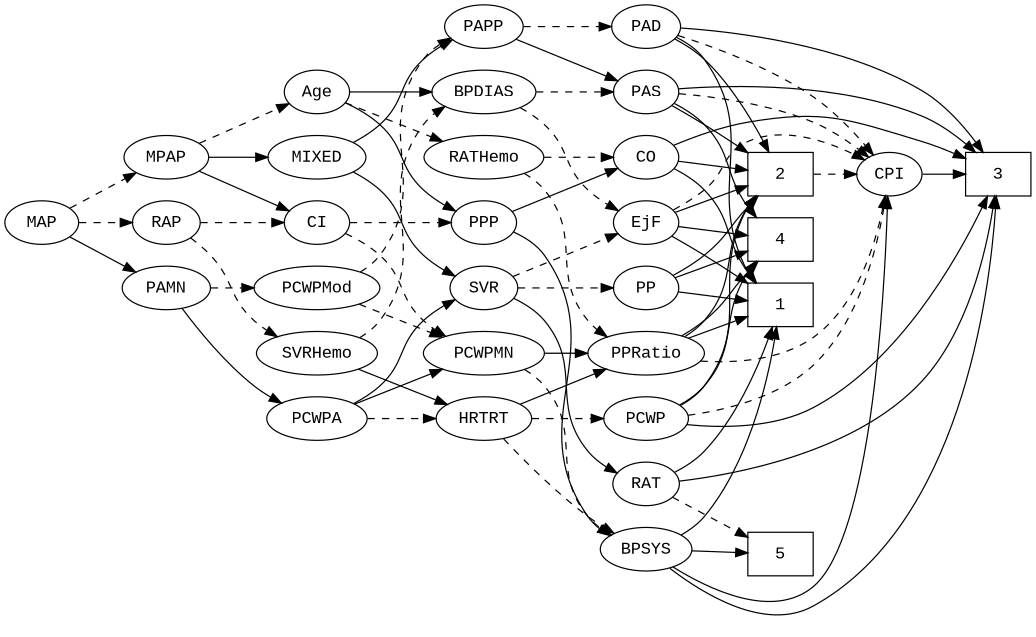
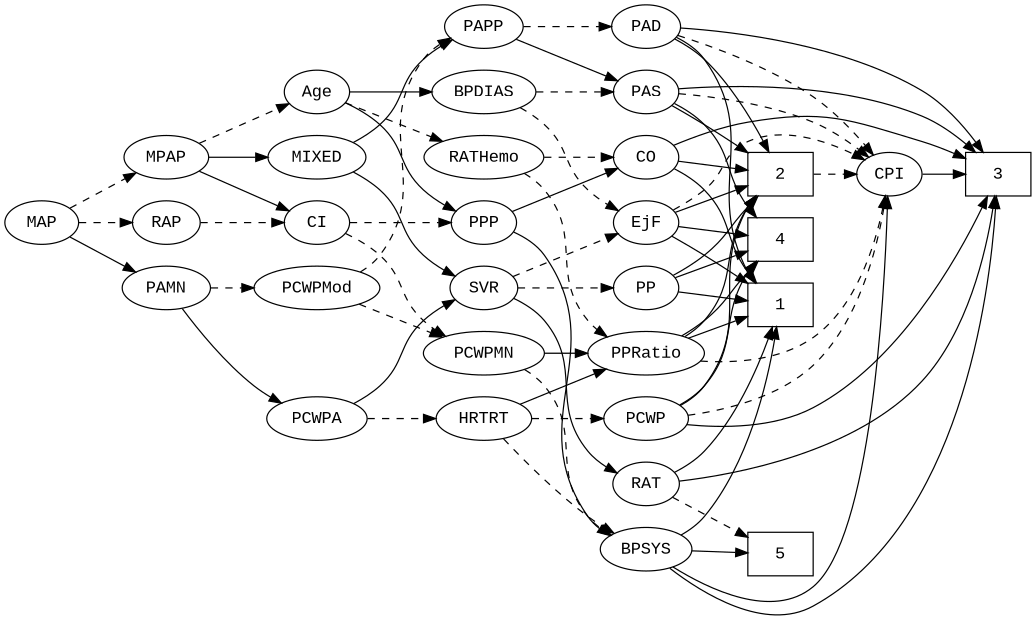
  strict digraph {
    fontname="Liberation Mono"
    rankdir=LR
    node [fontname="Liberation Mono"]
    edge [fontname="Liberation Mono" style=solid]
    1 [height=0.5 shape=box width=0.75]
    2 [height=0.5 shape=box width=0.75]
    CPI [height=0.5 width=0.75]
    3 [height=0.5 shape=box width=0.75]
    4 [height=0.5 shape=box width=0.75]
    5 [height=0.5 shape=box width=0.75]
    Age [height=0.5 width=0.75]
    RATHemo [height=0.5 width=1.3721]
    BPDIAS [height=0.5 width=1.1735]
    PPP [height=0.5 width=0.75]
    CO [height=0.5 width=0.75]
    PPRatio [height=0.5 width=1.1013]
    EjF [height=0.5 width=0.75]
    PAS [height=0.5 width=0.75]
    BPSYS [height=0.5 width=1.0471]
    RAP [height=0.5 width=0.77632]
-   SVRHemo [height=0.5 width=1.3902]
    CI [height=0.5 width=0.75]
    HRTRT [height=0.5 width=1.1013]
    PCWPMN [height=0.5 width=1.3902]
    PCWP [height=0.5 width=0.97491]
    MIXED [height=0.5 width=1.1193]
    SVR [height=0.5 width=0.77632]
    PAPP [height=0.5 width=0.88464]
    RAT [height=0.5 width=0.75827]
    PP [height=0.5 width=0.75]
    PAD [height=0.5 width=0.79437]
    MPAP [height=0.5 width=0.97491]
    PAMN [height=0.5 width=1.011]
    PCWPMod [height=0.5 width=1.4443]
    PCWPA [height=0.5 width=1.1555]
    MAP [height=0.5 width=0.84854]
    2 -> CPI [style=dashed]
    CPI -> 3
    Age -> RATHemo [style=dashed]
    Age -> BPDIAS
    Age -> PPP
    RATHemo -> CO [style=dashed]
    RATHemo -> PPRatio [style=dashed]
    BPDIAS -> EjF [style=dashed]
    BPDIAS -> PAS [style=dashed]
    PPP -> CO
    PPP -> BPSYS
    CO -> 1
    CO -> 2
    CO -> 3
    PPRatio -> 1
    PPRatio -> 2
    PPRatio -> CPI [style=dashed]
    PPRatio -> 4
    EjF -> 1
    EjF -> 2
    EjF -> CPI [style=dashed]
    EjF -> 4
    PAS -> 2
    PAS -> CPI [style=dashed]
    PAS -> 3
    PAS -> 4
    BPSYS -> 1
    BPSYS -> CPI
    BPSYS -> 3
    BPSYS -> 5
-   RAP -> SVRHemo [style=dashed]
    RAP -> CI [style=dashed]
-   SVRHemo -> BPDIAS [style=dashed]
-   SVRHemo -> HRTRT
    CI -> PPP [style=dashed]
    CI -> PCWPMN [style=dashed]
    HRTRT -> PPRatio
    HRTRT -> BPSYS [style=dashed]
    HRTRT -> PCWP [style=dashed]
    PCWPMN -> PPRatio
    PCWPMN -> BPSYS [style=dashed]
    PCWP -> 2
    PCWP -> CPI [style=dashed]
    PCWP -> 3
    PCWP -> 4
    MIXED -> SVR
    MIXED -> PAPP
    SVR -> EjF [style=dashed]
    SVR -> RAT
    SVR -> PP [style=dashed]
    PAPP -> PAS
    PAPP -> PAD [style=dashed]
    RAT -> 1
    RAT -> 3
    RAT -> 5 [style=dashed]
    PP -> 1
    PP -> 2
    PP -> 4
    PAD -> 1
    PAD -> 2
    PAD -> CPI [style=dashed]
    PAD -> 3
    MPAP -> Age [style=dashed]
    MPAP -> CI
    MPAP -> MIXED
    PAMN -> PCWPMod [style=dashed]
    PAMN -> PCWPA
    PCWPMod -> PCWPMN [style=dashed]
    PCWPMod -> PAPP [style=dashed]
    PCWPA -> HRTRT [style=dashed]
-   PCWPA -> PCWPMN
    PCWPA -> SVR
    MAP -> RAP [style=dashed]
    MAP -> MPAP [style=dashed]
    MAP -> PAMN
  }
